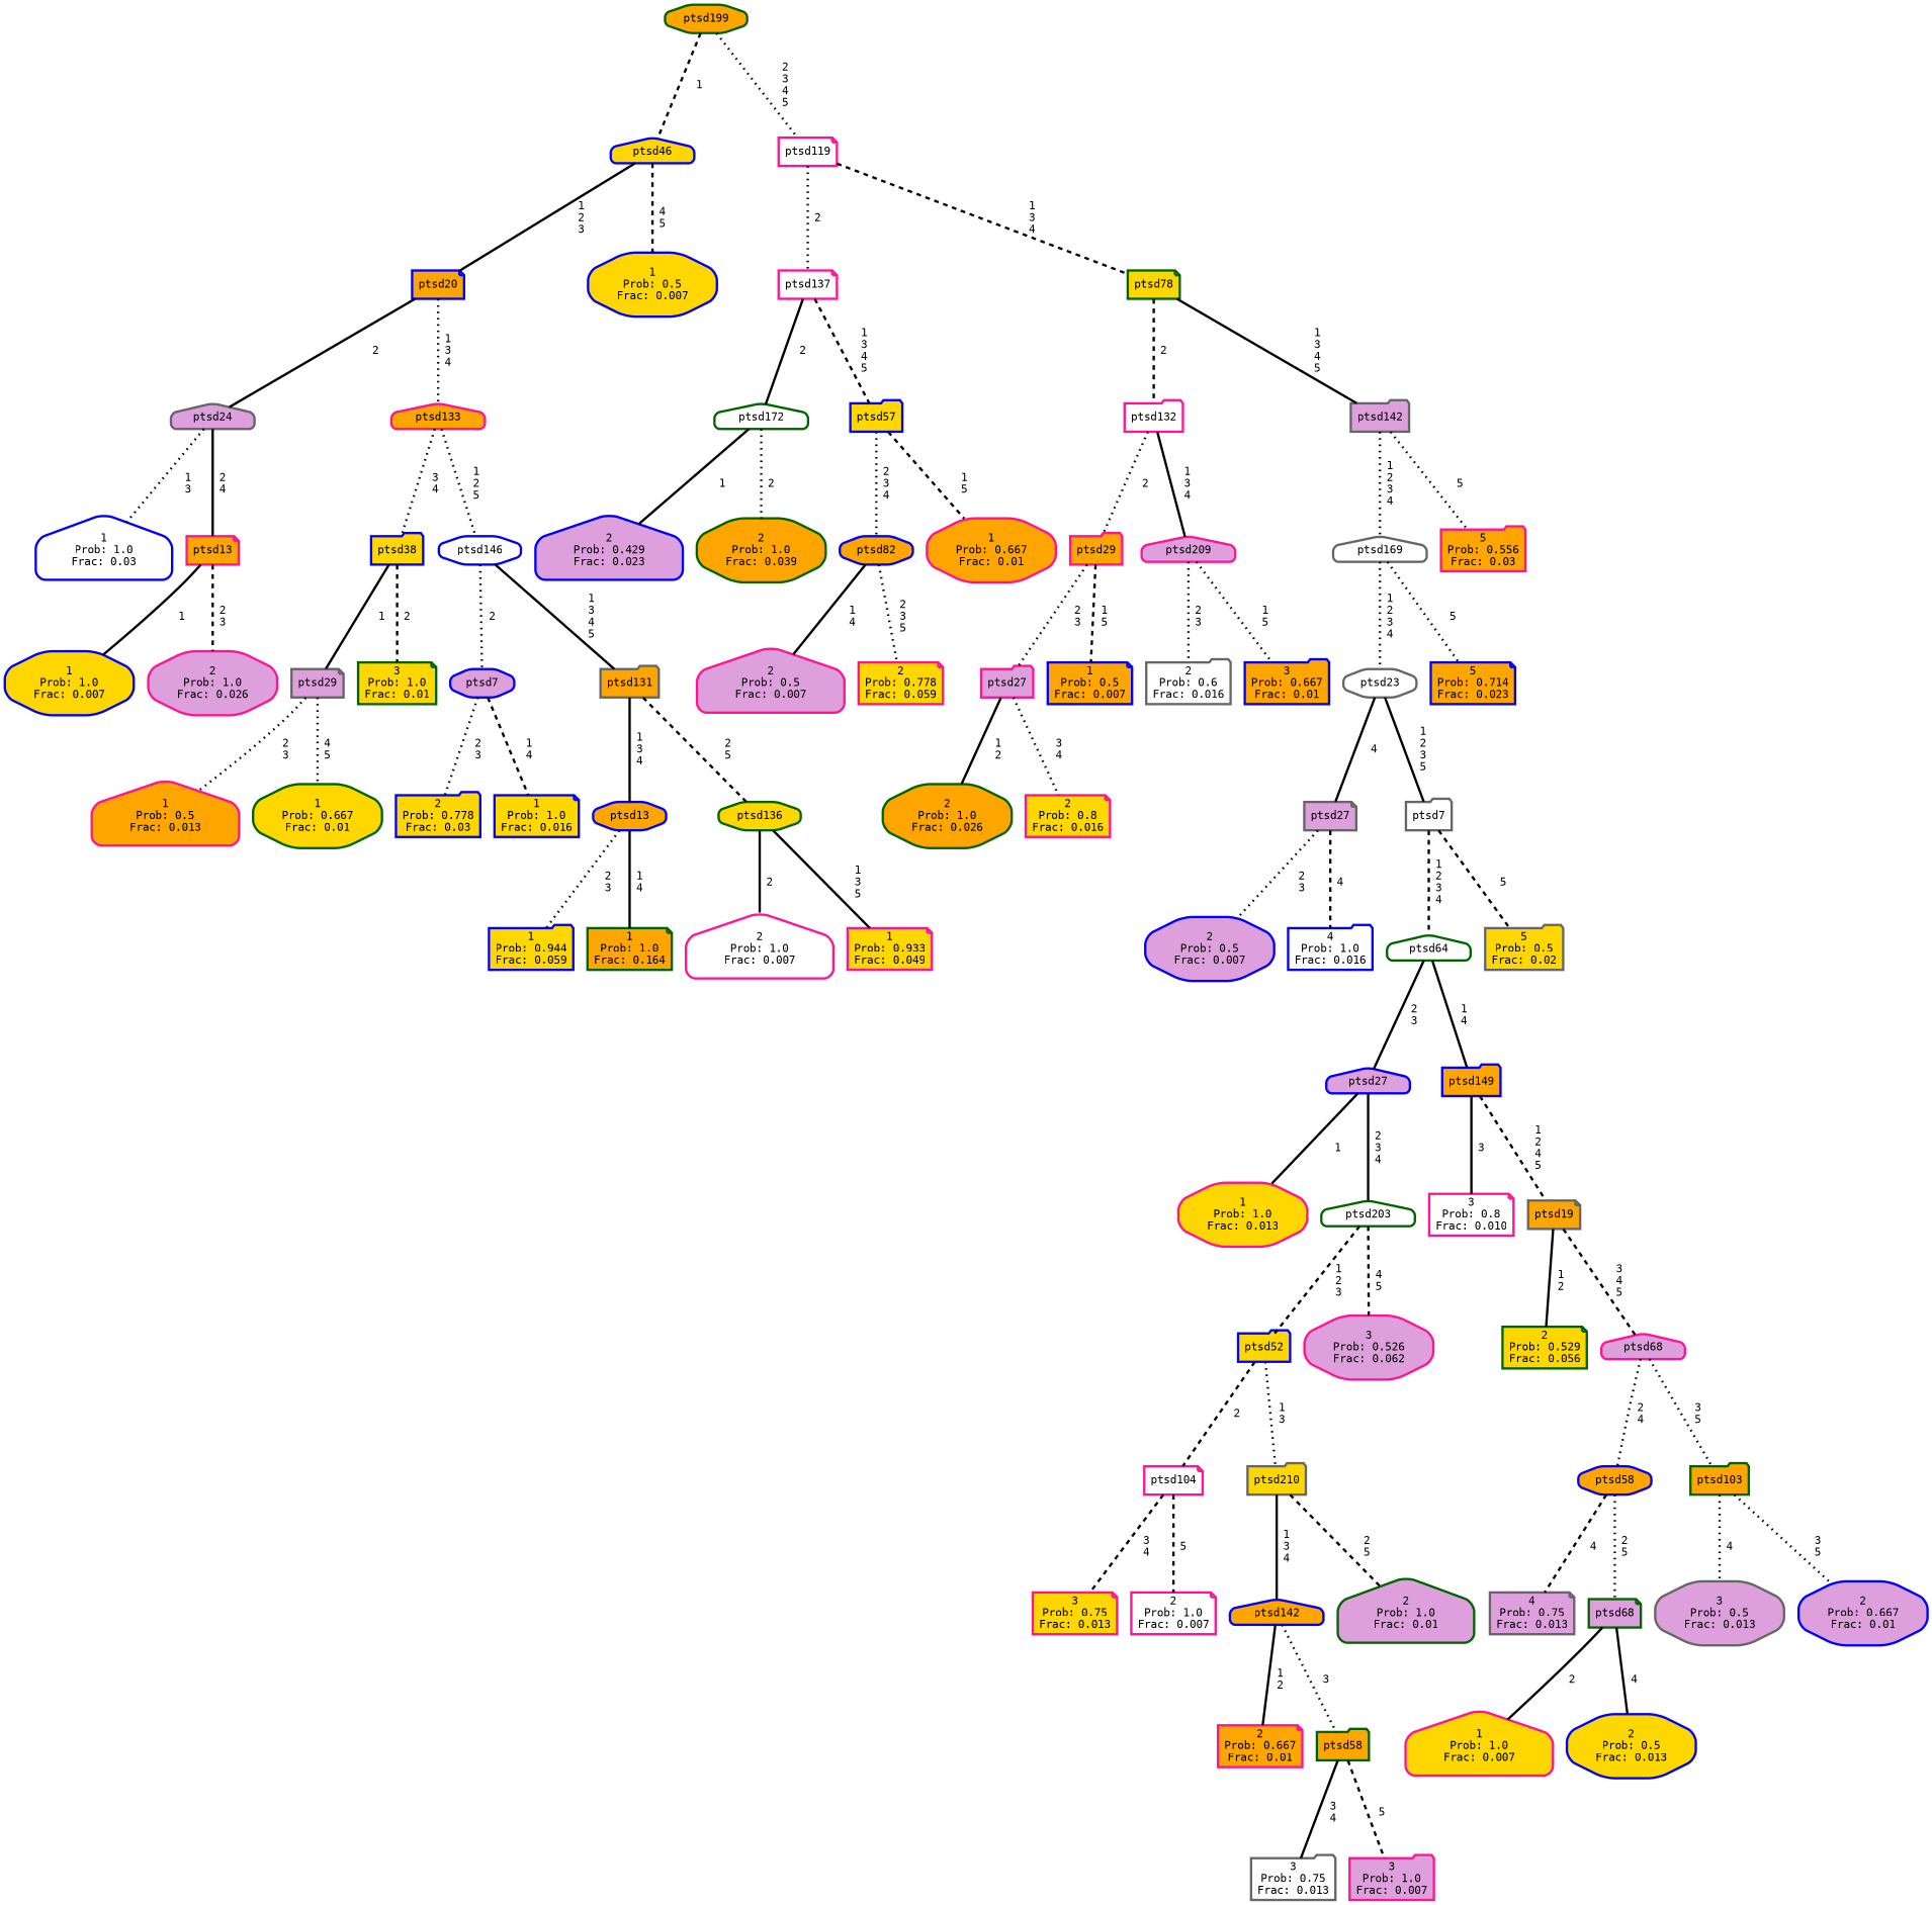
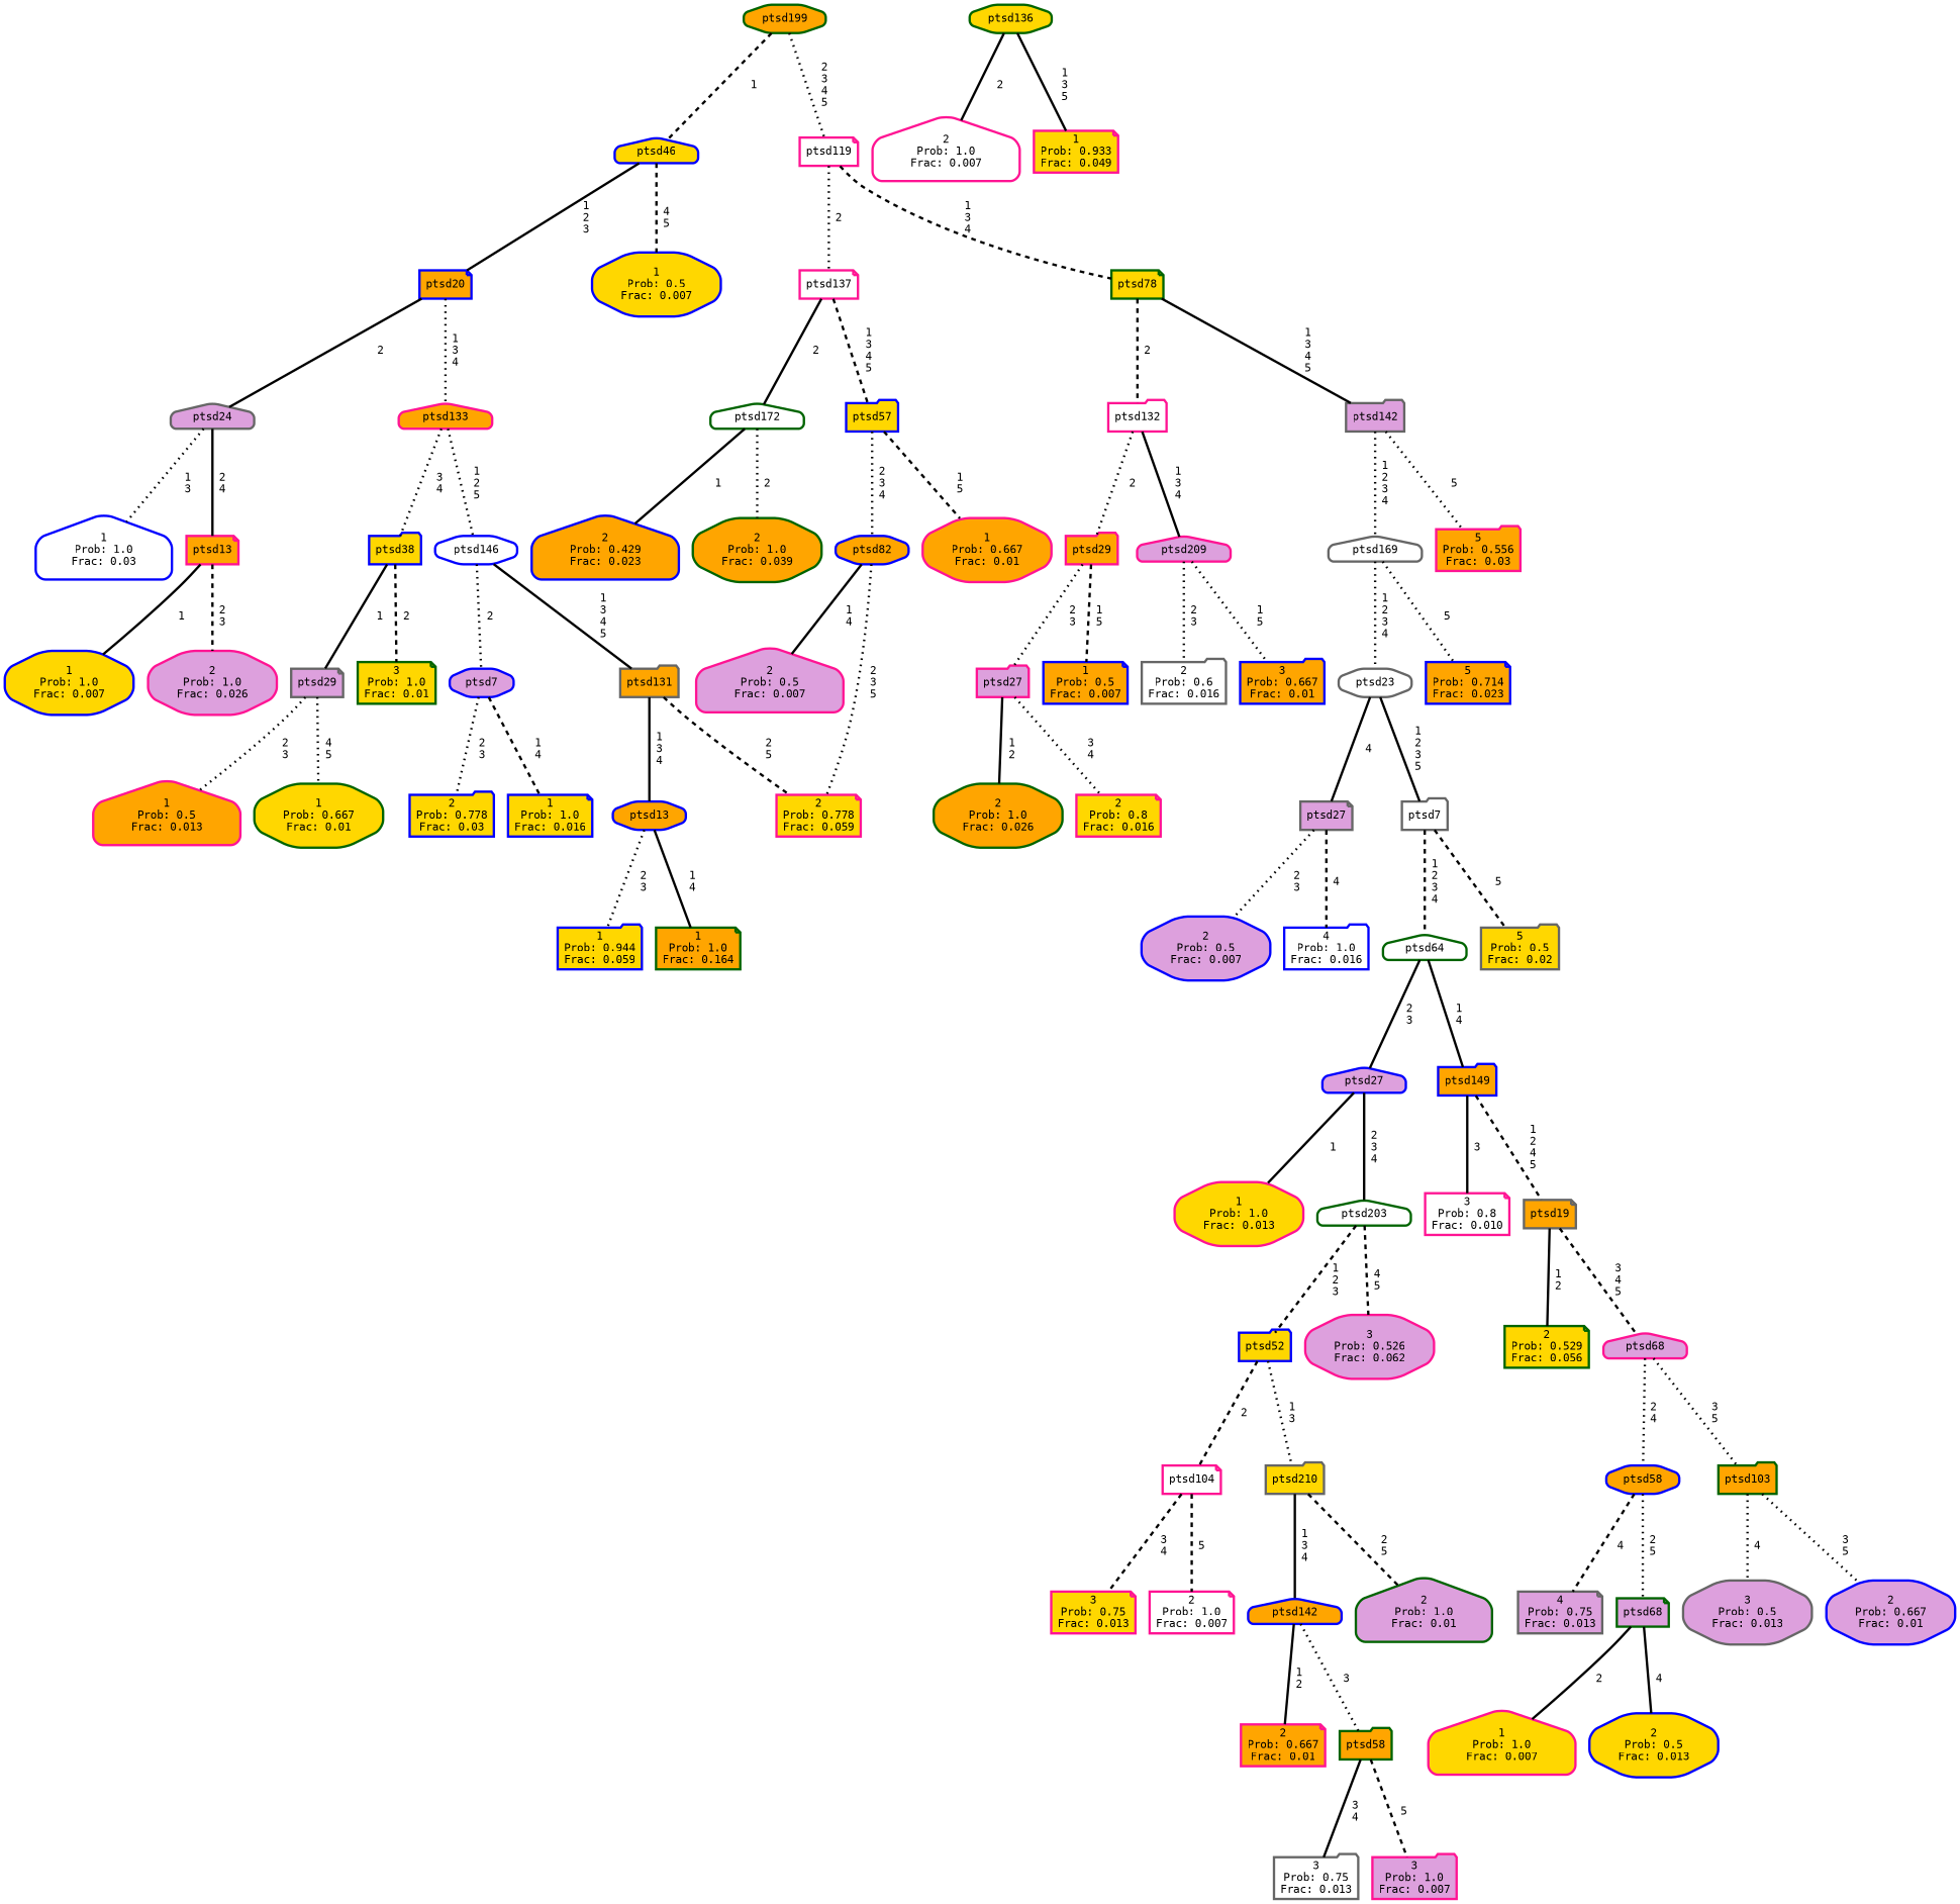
  graph {
    fontname="DejaVu Sans Mono"
    ranksep="0 equally"
    splines=straight
    node [color=blue fillcolor=orange fontcolor=black fontname="DejaVu Sans Mono" penwidth=3 shape=note style="filled, rounded"]
    edge [color=black fontname="DejaVu Sans Mono" penwidth=3 style=dotted]
    n1 [fillcolor=white label="1\nProb: 1.0\nFrac: 0.03" shape=house]
    n2 [color=gray40 fillcolor=plum label=ptsd24 shape=house]
    n3 [color=deeppink label=ptsd13]
    n4 [fillcolor=gold label="1\nProb: 1.0\nFrac: 0.007" shape=octagon]
    n5 [color=deeppink fillcolor=plum label="2\nProb: 1.0\nFrac: 0.026" shape=octagon]
    n6 [label=ptsd20]
    n7 [color=deeppink label=ptsd133 shape=house]
    n8 [fillcolor=gold label=ptsd38 shape=folder]
    n9 [fillcolor=white label=ptsd146 shape=octagon]
    n10 [color=deeppink label="1\nProb: 0.5\nFrac: 0.013" shape=house]
    n11 [color=gray40 fillcolor=plum label=ptsd29]
    n12 [color=darkgreen fillcolor=gold label="1\nProb: 0.667\nFrac: 0.01" shape=octagon]
    n13 [color=darkgreen fillcolor=gold label="3\nProb: 1.0\nFrac: 0.01"]
    n14 [fillcolor=plum label=ptsd7 shape=octagon]
    n15 [color=gray40 label=ptsd131 shape=folder]
    n16 [fillcolor=gold label="2\nProb: 0.778\nFrac: 0.03" shape=folder]
    n17 [fillcolor=gold label="1\nProb: 1.0\nFrac: 0.016"]
    n18 [label=ptsd13 shape=octagon]
    n19 [color=darkgreen fillcolor=gold label=ptsd136 shape=octagon]
    n20 [fillcolor=gold label="1\nProb: 0.944\nFrac: 0.059" shape=folder]
    n21 [color=darkgreen label="1\nProb: 1.0\nFrac: 0.164"]
    n22 [color=deeppink fillcolor=white label="2\nProb: 1.0\nFrac: 0.007" shape=house]
    n23 [color=deeppink fillcolor=gold label="1\nProb: 0.933\nFrac: 0.049"]
    n24 [fillcolor=gold label=ptsd46 shape=house]
    n25 [fillcolor=gold label="1\nProb: 0.5\nFrac: 0.007" shape=octagon]
    n26 [color=darkgreen label=ptsd199 shape=octagon]
    n27 [color=deeppink fillcolor=white label=ptsd119]
    n28 [color=deeppink fillcolor=white label=ptsd137]
    n29 [color=darkgreen fillcolor=gold label=ptsd78]
-   n30 [fillcolor=plum label="2\nProb: 0.429\nFrac: 0.023" shape=house]
+   n30 [label="2\nProb: 0.429\nFrac: 0.023" shape=house]
    n31 [color=darkgreen fillcolor=white label=ptsd172 shape=house]
    n32 [color=darkgreen label="2\nProb: 1.0\nFrac: 0.039" shape=octagon]
    n33 [fillcolor=gold label=ptsd57 shape=folder]
    n34 [label=ptsd82 shape=octagon]
    n35 [color=deeppink label="1\nProb: 0.667\nFrac: 0.01" shape=octagon]
    n36 [color=deeppink fillcolor=plum label="2\nProb: 0.5\nFrac: 0.007" shape=house]
    n37 [color=deeppink fillcolor=gold label="2\nProb: 0.778\nFrac: 0.059"]
    n38 [color=deeppink fillcolor=white label=ptsd132 shape=folder]
    n39 [color=gray40 fillcolor=plum label=ptsd142 shape=folder]
    n40 [color=darkgreen label="2\nProb: 1.0\nFrac: 0.026" shape=octagon]
    n41 [color=deeppink fillcolor=plum label=ptsd27 shape=folder]
    n42 [color=deeppink fillcolor=gold label="2\nProb: 0.8\nFrac: 0.016"]
    n43 [color=deeppink label=ptsd29 shape=folder]
    n44 [label="1\nProb: 0.5\nFrac: 0.007"]
    n45 [color=deeppink fillcolor=plum label=ptsd209 shape=house]
    n46 [color=gray40 fillcolor=white label="2\nProb: 0.6\nFrac: 0.016" shape=folder]
    n47 [label="3\nProb: 0.667\nFrac: 0.01" shape=folder]
    n48 [color=gray40 fillcolor=white label=ptsd169 shape=house]
    n49 [color=deeppink label="5\nProb: 0.556\nFrac: 0.03" shape=folder]
    n50 [fillcolor=plum label="2\nProb: 0.5\nFrac: 0.007" shape=octagon]
    n51 [color=gray40 fillcolor=plum label=ptsd27]
    n52 [fillcolor=white label="4\nProb: 1.0\nFrac: 0.016" shape=folder]
    n53 [color=gray40 fillcolor=white label=ptsd23 shape=octagon]
    n54 [color=gray40 fillcolor=white label=ptsd7 shape=folder]
    n55 [color=darkgreen fillcolor=white label=ptsd64 shape=house]
    n56 [color=gray40 fillcolor=gold label="5\nProb: 0.5\nFrac: 0.02" shape=folder]
    n57 [color=deeppink fillcolor=gold label="1\nProb: 1.0\nFrac: 0.013" shape=octagon]
    n58 [fillcolor=plum label=ptsd27 shape=house]
    n59 [color=darkgreen fillcolor=white label=ptsd203 shape=house]
    n60 [fillcolor=gold label=ptsd52 shape=folder]
    n61 [color=deeppink fillcolor=plum label="3\nProb: 0.526\nFrac: 0.062" shape=octagon]
    n62 [color=deeppink fillcolor=gold label="3\nProb: 0.75\nFrac: 0.013"]
    n63 [color=deeppink fillcolor=white label=ptsd104]
    n64 [color=deeppink fillcolor=white label="2\nProb: 1.0\nFrac: 0.007"]
    n65 [color=gray40 fillcolor=gold label=ptsd210 shape=folder]
    n66 [label=ptsd142 shape=house]
    n67 [color=darkgreen fillcolor=plum label="2\nProb: 1.0\nFrac: 0.01" shape=house]
    n68 [color=deeppink label="2\nProb: 0.667\nFrac: 0.01"]
    n69 [color=darkgreen label=ptsd58 shape=folder]
    n70 [color=gray40 fillcolor=white label="3\nProb: 0.75\nFrac: 0.013" shape=folder]
    n71 [color=deeppink fillcolor=plum label="3\nProb: 1.0\nFrac: 0.007" shape=folder]
    n72 [label=ptsd149 shape=folder]
    n73 [color=deeppink fillcolor=white label="3\nProb: 0.8\nFrac: 0.010"]
    n74 [color=gray40 label=ptsd19]
    n75 [color=darkgreen fillcolor=gold label="2\nProb: 0.529\nFrac: 0.056"]
    n76 [color=deeppink fillcolor=plum label=ptsd68 shape=house]
    n77 [label=ptsd58 shape=octagon]
    n78 [color=darkgreen label=ptsd103 shape=folder]
    n79 [color=gray40 fillcolor=plum label="4\nProb: 0.75\nFrac: 0.013"]
    n80 [color=darkgreen fillcolor=plum label=ptsd68]
    n81 [color=deeppink fillcolor=gold label="1\nProb: 1.0\nFrac: 0.007" shape=house]
    n82 [fillcolor=gold label="2\nProb: 0.5\nFrac: 0.013" shape=octagon]
    n83 [color=gray40 fillcolor=plum label="3\nProb: 0.5\nFrac: 0.013" shape=octagon]
    n84 [fillcolor=plum label="2\nProb: 0.667\nFrac: 0.01" shape=octagon]
    n85 [label="5\nProb: 0.714\nFrac: 0.023"]
    subgraph sub_1 {
      rank=same
    }
    n2 -- n1 [label=" 1\n 3"]
    n2 -- n3 [label=" 2\n 4" style=solid]
    n3 -- n4 [label=" 1" style=solid]
    n3 -- n5 [label=" 2\n 3" style=dashed]
    n6 -- n2 [label=" 2" style=solid]
    n6 -- n7 [label=" 1\n 3\n 4"]
    n7 -- n8 [label=" 3\n 4"]
    n7 -- n9 [label=" 1\n 2\n 5"]
    n8 -- n11 [label=" 1" style=solid]
    n8 -- n13 [label=" 2" style=dashed]
    n9 -- n14 [label=" 2"]
    n9 -- n15 [label=" 1\n 3\n 4\n 5" style=solid]
    n11 -- n10 [label=" 2\n 3"]
    n11 -- n12 [label=" 4\n 5"]
    n14 -- n16 [label=" 2\n 3"]
    n14 -- n17 [label=" 1\n 4" style=dashed]
    n15 -- n18 [label=" 1\n 3\n 4" style=solid]
-   n15 -- n19 [label=" 2\n 5" style=dashed]
+   n15 -- n37 [label=" 2\n 5" style=dashed]
    n18 -- n20 [label=" 2\n 3"]
    n18 -- n21 [label=" 1\n 4" style=solid]
    n19 -- n22 [label=" 2" style=solid]
    n19 -- n23 [label=" 1\n 3\n 5" style=solid]
    n24 -- n6 [label=" 1\n 2\n 3" style=solid]
    n24 -- n25 [label=" 4\n 5" style=dashed]
    n26 -- n24 [label=" 1" style=dashed]
    n26 -- n27 [label=" 2\n 3\n 4\n 5"]
    n27 -- n28 [label=" 2"]
    n27 -- n29 [label=" 1\n 3\n 4" style=dashed]
    n28 -- n31 [label=" 2" style=solid]
    n28 -- n33 [label=" 1\n 3\n 4\n 5" style=dashed]
    n29 -- n38 [label=" 2" style=dashed]
    n29 -- n39 [label=" 1\n 3\n 4\n 5" style=solid]
    n31 -- n30 [label=" 1" style=solid]
    n31 -- n32 [label=" 2"]
    n33 -- n34 [label=" 2\n 3\n 4"]
    n33 -- n35 [label=" 1\n 5" style=dashed]
    n34 -- n36 [label=" 1\n 4" style=solid]
    n34 -- n37 [label=" 2\n 3\n 5"]
    n38 -- n43 [label=" 2"]
    n38 -- n45 [label=" 1\n 3\n 4" style=solid]
    n39 -- n48 [label=" 1\n 2\n 3\n 4"]
    n39 -- n49 [label=" 5"]
    n41 -- n40 [label=" 1\n 2" style=solid]
    n41 -- n42 [label=" 3\n 4"]
    n43 -- n41 [label=" 2\n 3"]
    n43 -- n44 [label=" 1\n 5" style=dashed]
    n45 -- n46 [label=" 2\n 3"]
    n45 -- n47 [label=" 1\n 5"]
    n48 -- n53 [label=" 1\n 2\n 3\n 4"]
    n48 -- n85 [label=" 5"]
    n51 -- n50 [label=" 2\n 3"]
    n51 -- n52 [label=" 4" style=dashed]
    n53 -- n51 [label=" 4" style=solid]
    n53 -- n54 [label=" 1\n 2\n 3\n 5" style=solid]
    n54 -- n55 [label=" 1\n 2\n 3\n 4" style=dashed]
    n54 -- n56 [label=" 5" style=dashed]
    n55 -- n58 [label=" 2\n 3" style=solid]
    n55 -- n72 [label=" 1\n 4" style=solid]
    n58 -- n57 [label=" 1" style=solid]
    n58 -- n59 [label=" 2\n 3\n 4" style=solid]
    n59 -- n60 [label=" 1\n 2\n 3" style=dashed]
    n59 -- n61 [label=" 4\n 5" style=dashed]
    n60 -- n63 [label=" 2" style=dashed]
    n60 -- n65 [label=" 1\n 3"]
    n63 -- n62 [label=" 3\n 4" style=dashed]
    n63 -- n64 [label=" 5" style=dashed]
    n65 -- n66 [label=" 1\n 3\n 4" style=solid]
    n65 -- n67 [label=" 2\n 5" style=dashed]
    n66 -- n68 [label=" 1\n 2" style=solid]
    n66 -- n69 [label=" 3"]
    n69 -- n70 [label=" 3\n 4" style=solid]
    n69 -- n71 [label=" 5" style=dashed]
    n72 -- n73 [label=" 3" style=solid]
    n72 -- n74 [label=" 1\n 2\n 4\n 5" style=dashed]
    n74 -- n75 [label=" 1\n 2" style=solid]
    n74 -- n76 [label=" 3\n 4\n 5" style=dashed]
    n76 -- n77 [label=" 2\n 4"]
    n76 -- n78 [label=" 3\n 5"]
    n77 -- n79 [label=" 4" style=dashed]
    n77 -- n80 [label=" 2\n 5"]
    n78 -- n83 [label=" 4"]
    n78 -- n84 [label=" 3\n 5"]
    n80 -- n81 [label=" 2" style=solid]
    n80 -- n82 [label=" 4" style=solid]
  }
